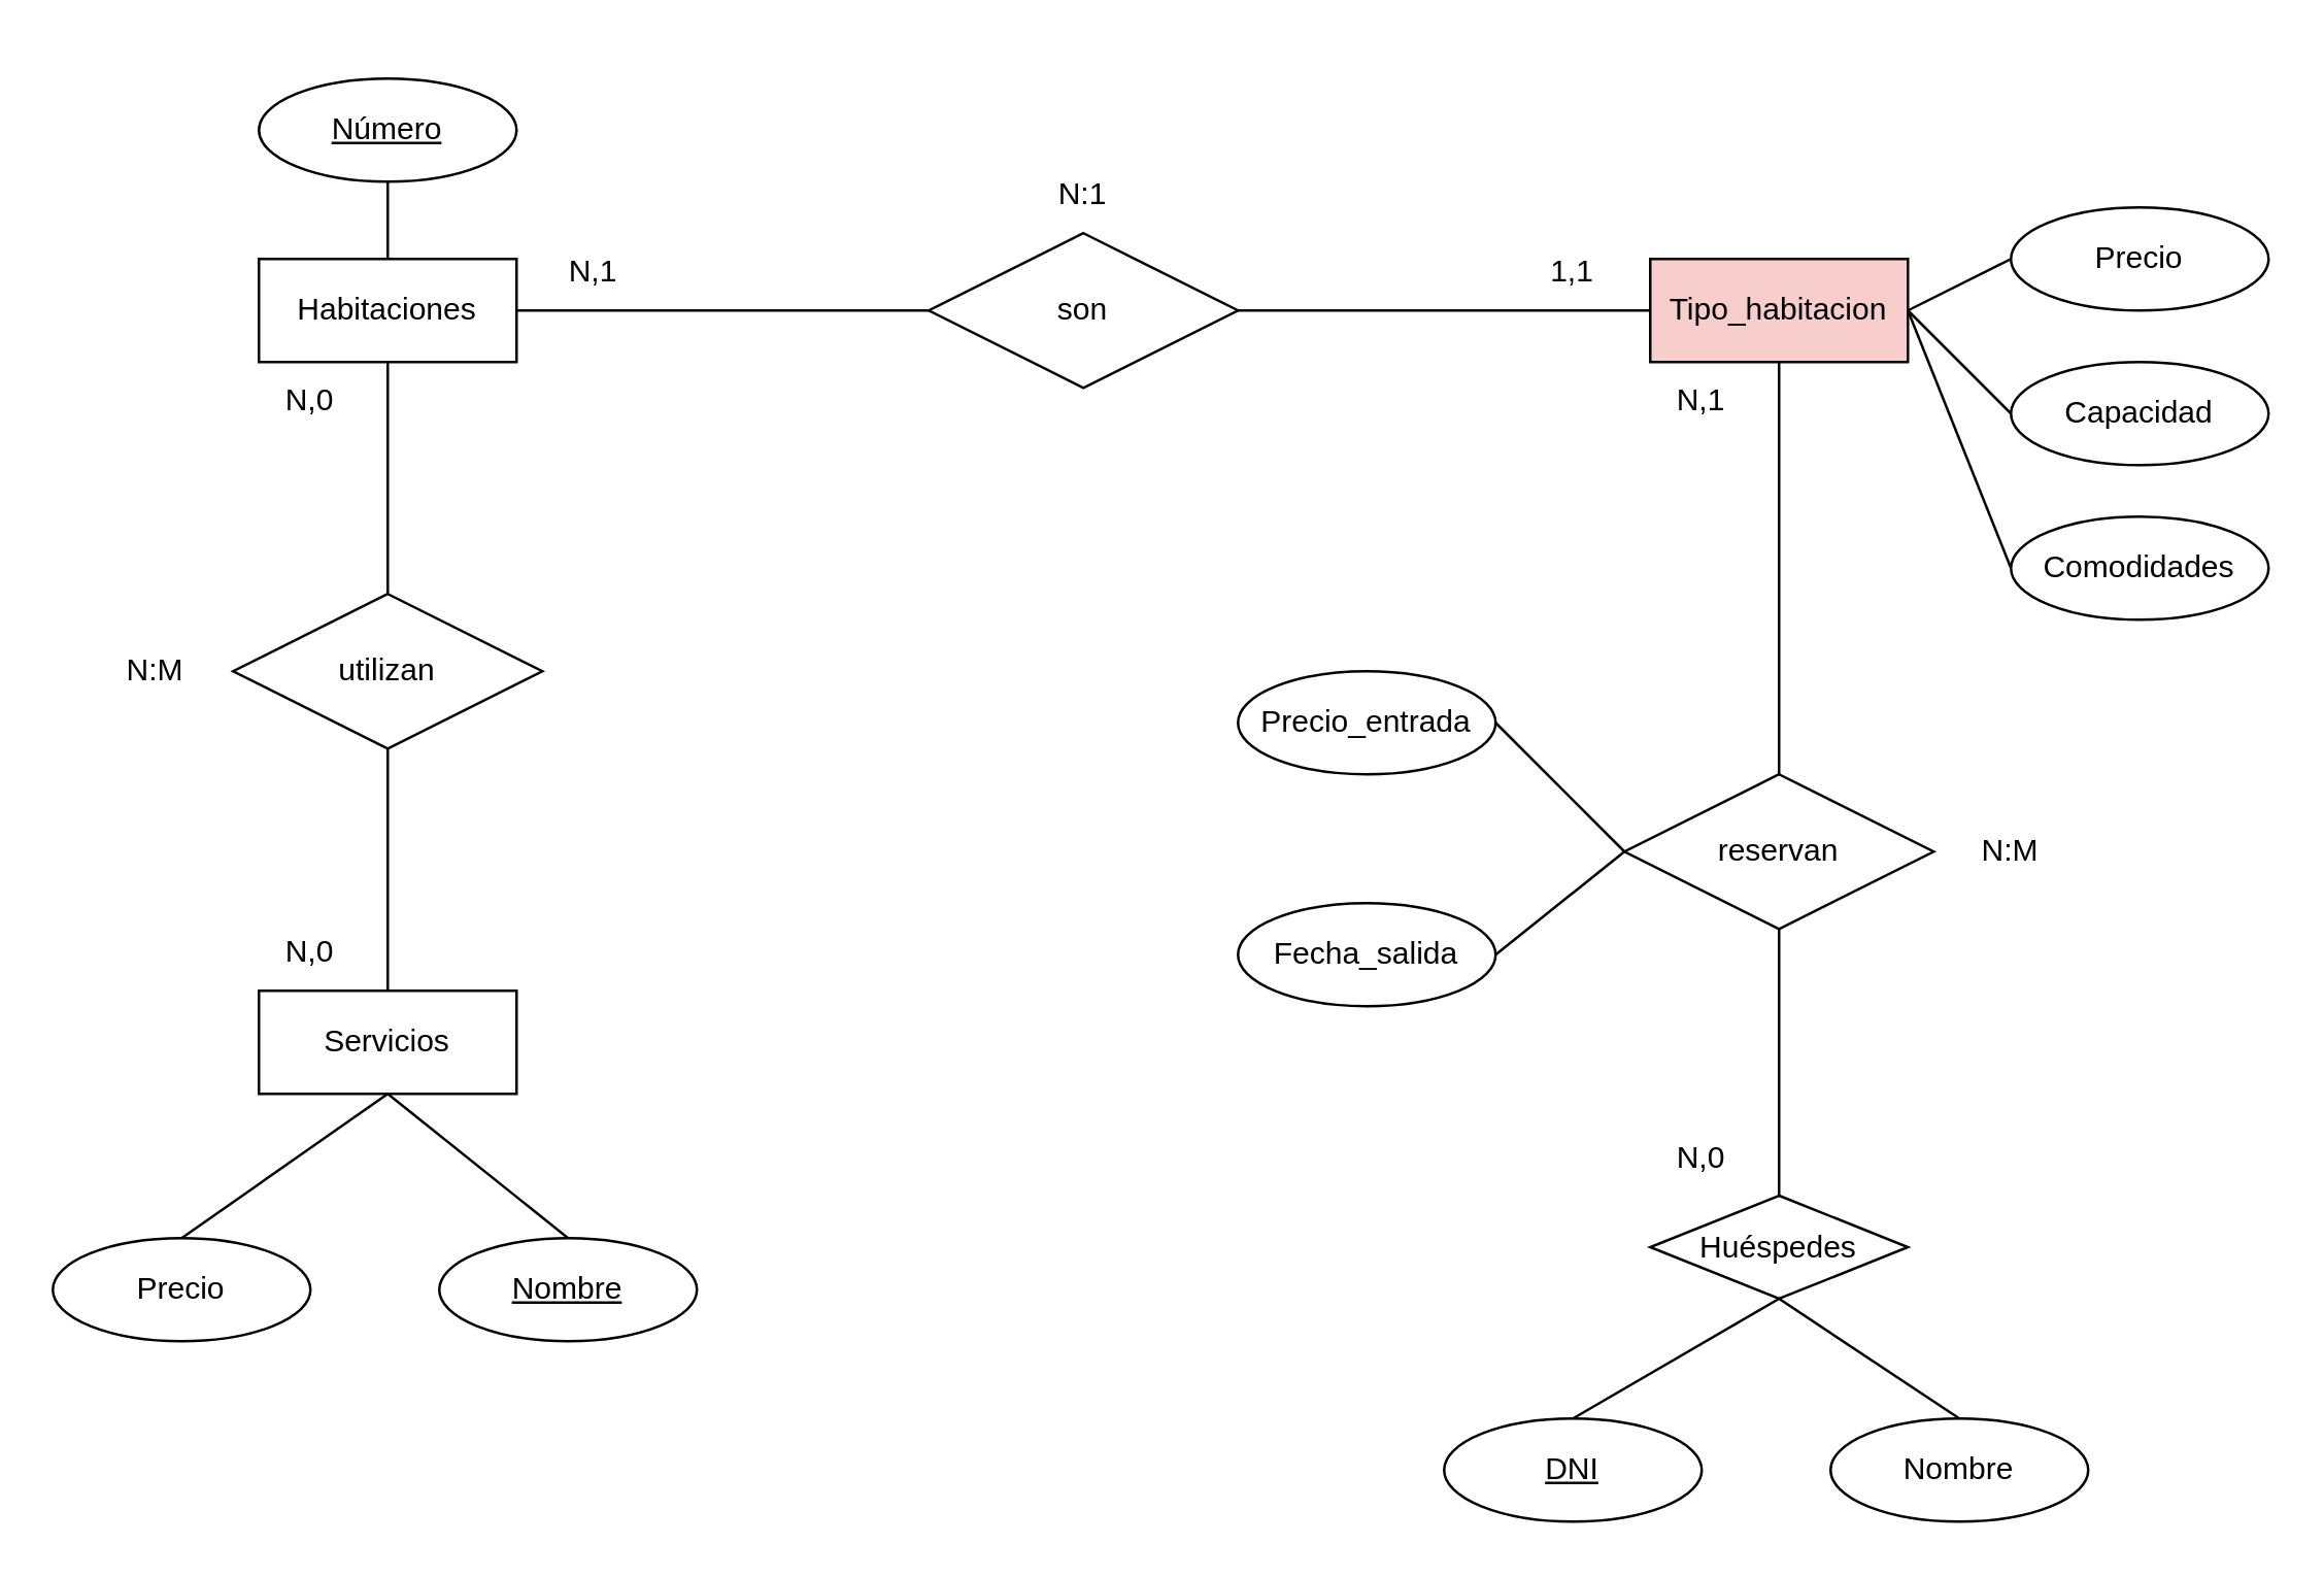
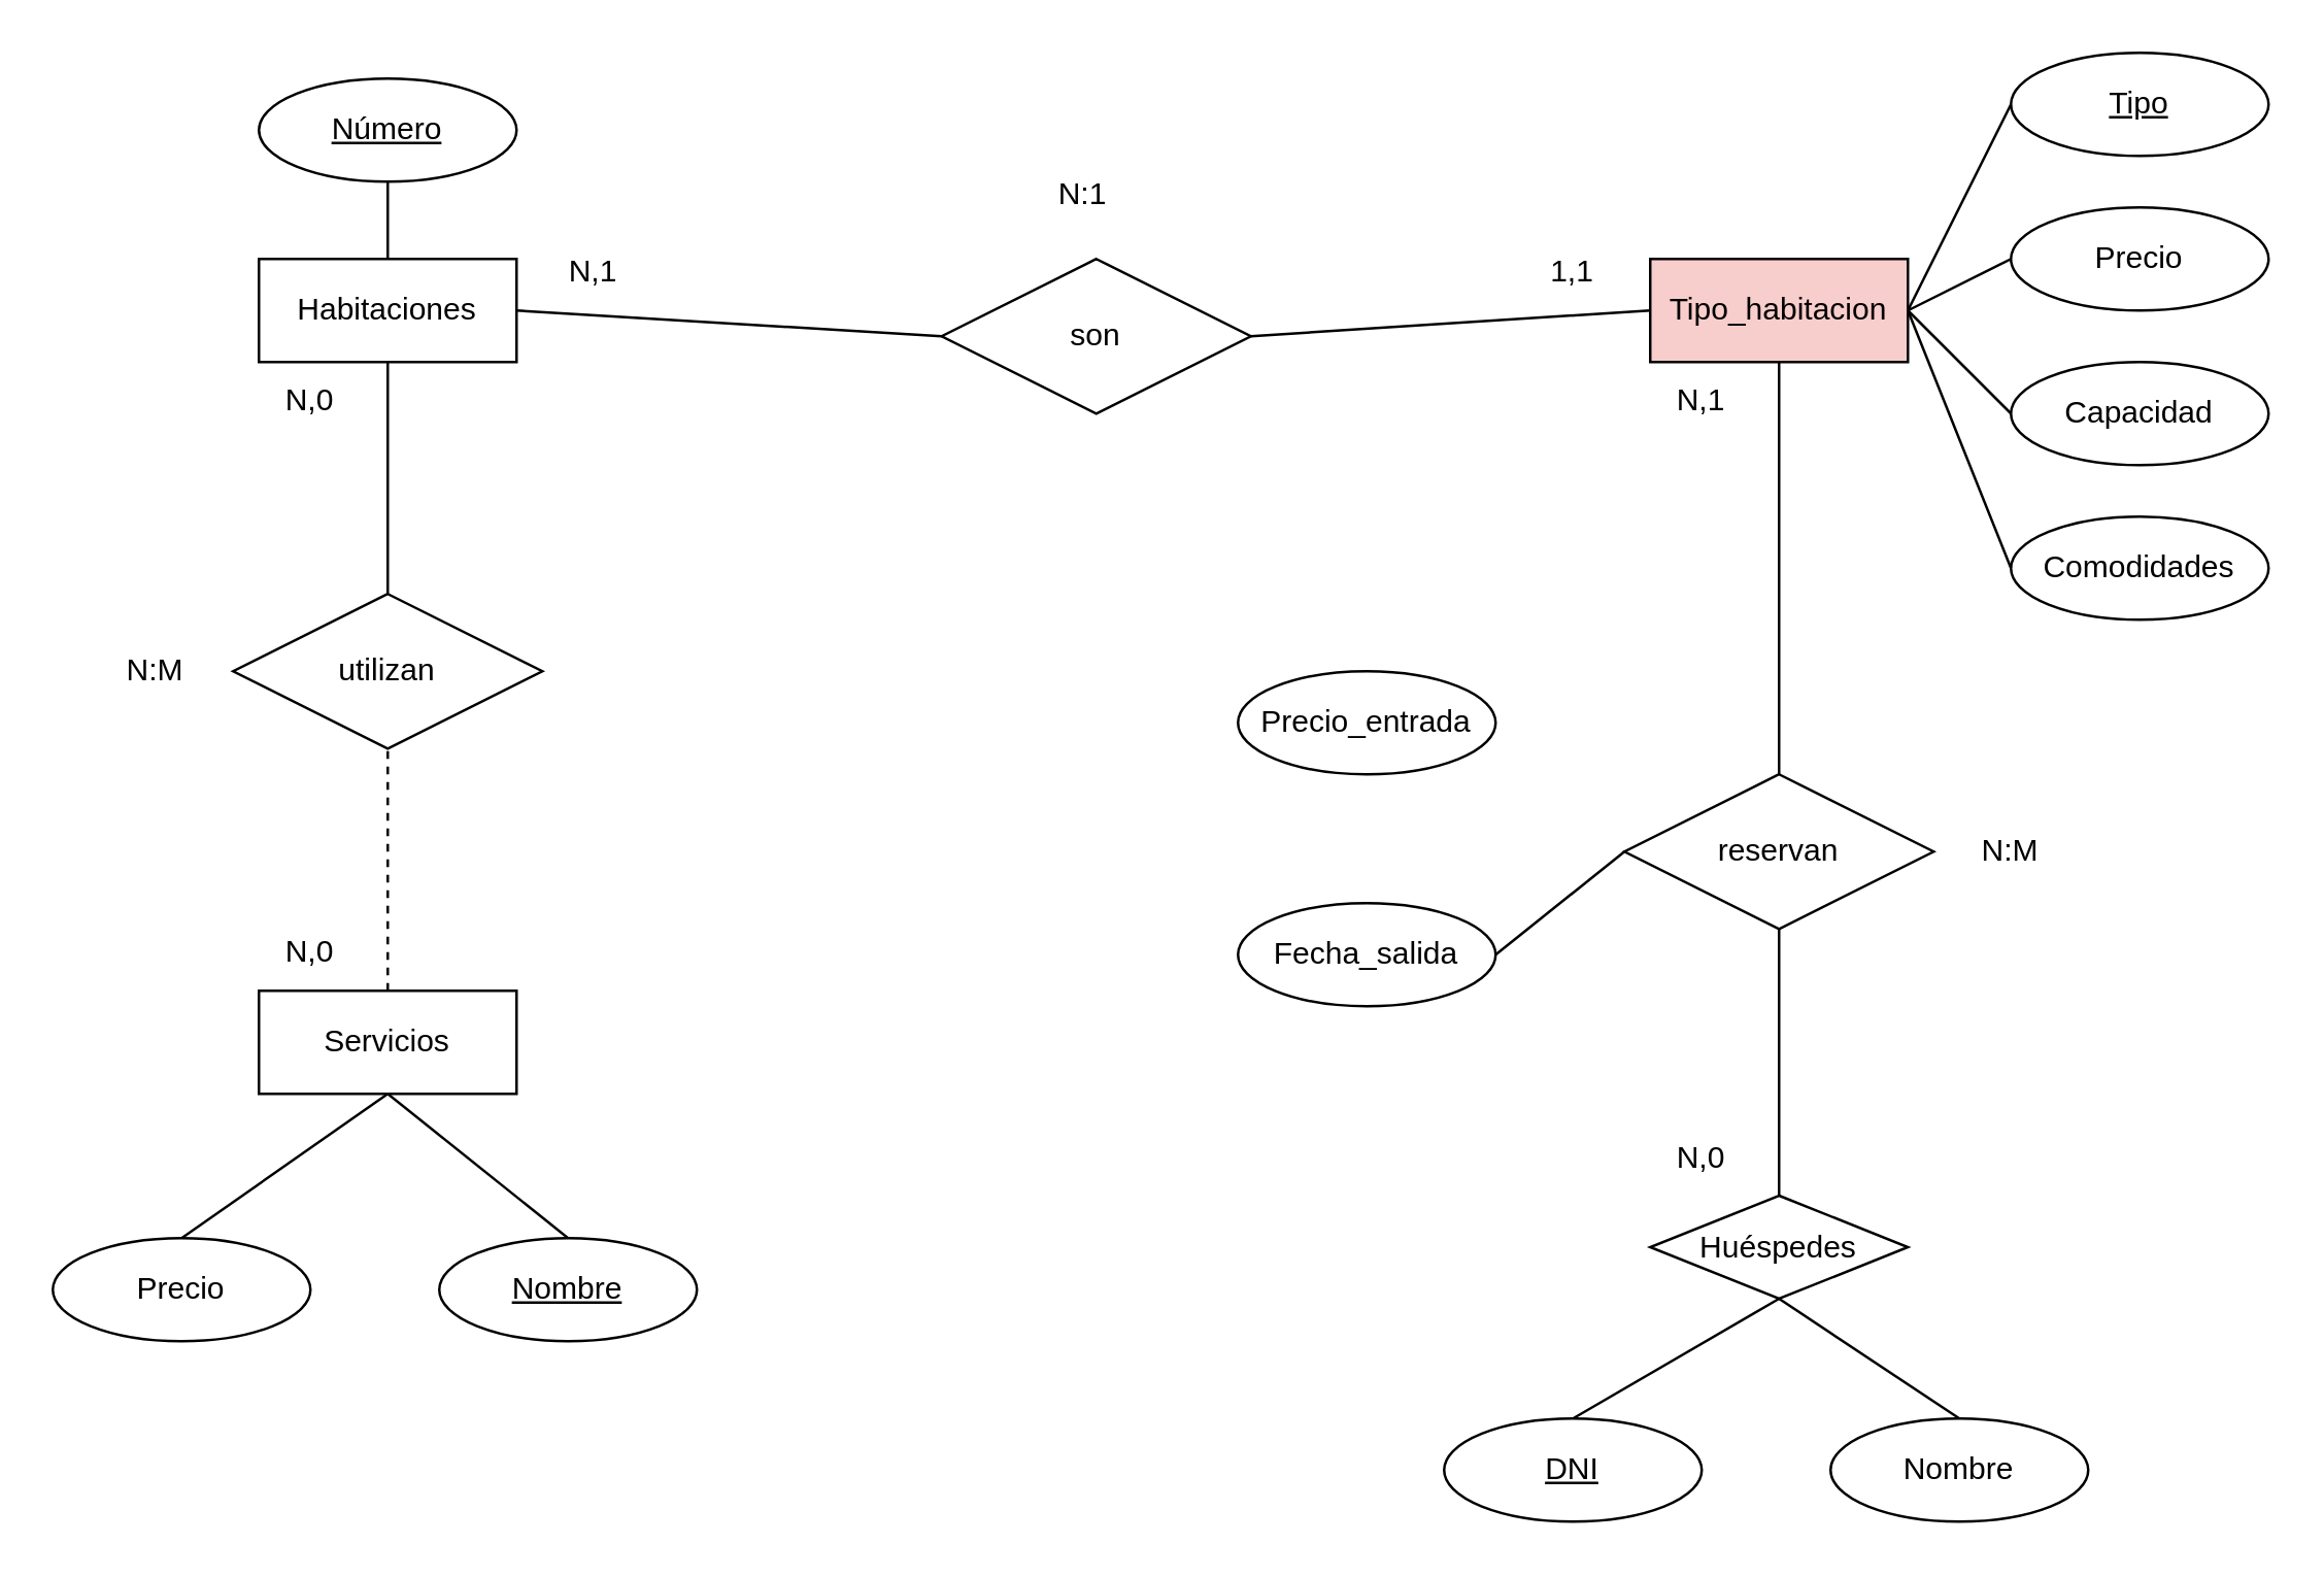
  <mxCell id="0" />
  <mxCell id="1" parent="0" />
  <mxCell id="2" value="Habitaciones" style="whiteSpace=wrap;html=1;align=center;" vertex="1" parent="1"><mxGeometry x="100" y="100" width="100" height="40" as="geometry" /></mxCell>
- <mxCell id="3" value="son" style="shape=rhombus;perimeter=rhombusPerimeter;whiteSpace=wrap;html=1;align=center;" vertex="1" parent="1"><mxGeometry x="360" y="90" width="120" height="60" as="geometry" /></mxCell>
+ <mxCell id="3" value="son" style="shape=rhombus;perimeter=rhombusPerimeter;whiteSpace=wrap;html=1;align=center;" vertex="1" parent="1"><mxGeometry x="365" y="100" width="120" height="60" as="geometry" /></mxCell>
  <mxCell id="4" value="Tipo_habitacion" style="whiteSpace=wrap;html=1;align=center;fillColor=#f8cecc;" vertex="1" parent="1"><mxGeometry x="640" y="100" width="100" height="40" as="geometry" /></mxCell>
  <mxCell id="5" value="" style="endArrow=none;html=1;rounded=0;exitX=1;exitY=0.5;exitDx=0;exitDy=0;entryX=0;entryY=0.5;entryDx=0;entryDy=0;" edge="1" parent="1" source="2" target="3"><mxGeometry relative="1" as="geometry"><mxPoint x="330" y="260" as="sourcePoint" /><mxPoint x="490" y="260" as="targetPoint" /></mxGeometry></mxCell>
  <mxCell id="6" value="" style="endArrow=none;html=1;rounded=0;exitX=1;exitY=0.5;exitDx=0;exitDy=0;entryX=0;entryY=0.5;entryDx=0;entryDy=0;" edge="1" parent="1" source="3" target="4"><mxGeometry relative="1" as="geometry"><mxPoint x="330" y="260" as="sourcePoint" /><mxPoint x="490" y="260" as="targetPoint" /></mxGeometry></mxCell>
+ <mxCell id="7" value="Tipo" style="ellipse;whiteSpace=wrap;html=1;align=center;fontStyle=4;" vertex="1" parent="1"><mxGeometry x="780" y="20" width="100" height="40" as="geometry" /></mxCell>
  <mxCell id="8" value="Precio" style="ellipse;whiteSpace=wrap;html=1;align=center;" vertex="1" parent="1"><mxGeometry x="780" y="80" width="100" height="40" as="geometry" /></mxCell>
  <mxCell id="9" value="Capacidad" style="ellipse;whiteSpace=wrap;html=1;align=center;" vertex="1" parent="1"><mxGeometry x="780" y="140" width="100" height="40" as="geometry" /></mxCell>
  <mxCell id="10" value="Comodidades" style="ellipse;whiteSpace=wrap;html=1;align=center;" vertex="1" parent="1"><mxGeometry x="780" y="200" width="100" height="40" as="geometry" /></mxCell>
+ <mxCell id="11" value="" style="endArrow=none;html=1;rounded=0;entryX=0;entryY=0.5;entryDx=0;entryDy=0;exitX=1;exitY=0.5;exitDx=0;exitDy=0;" edge="1" parent="1" source="4" target="7"><mxGeometry relative="1" as="geometry"><mxPoint x="650" y="260" as="sourcePoint" /><mxPoint x="810" y="260" as="targetPoint" /></mxGeometry></mxCell>
  <mxCell id="12" value="" style="endArrow=none;html=1;rounded=0;entryX=0;entryY=0.5;entryDx=0;entryDy=0;exitX=1;exitY=0.5;exitDx=0;exitDy=0;" edge="1" parent="1" source="4" target="8"><mxGeometry relative="1" as="geometry"><mxPoint x="650" y="260" as="sourcePoint" /><mxPoint x="810" y="260" as="targetPoint" /></mxGeometry></mxCell>
  <mxCell id="13" value="" style="endArrow=none;html=1;rounded=0;entryX=0;entryY=0.5;entryDx=0;entryDy=0;exitX=1;exitY=0.5;exitDx=0;exitDy=0;" edge="1" parent="1" source="4" target="9"><mxGeometry relative="1" as="geometry"><mxPoint x="650" y="260" as="sourcePoint" /><mxPoint x="810" y="260" as="targetPoint" /></mxGeometry></mxCell>
  <mxCell id="14" value="" style="endArrow=none;html=1;rounded=0;entryX=0;entryY=0.5;entryDx=0;entryDy=0;exitX=1;exitY=0.5;exitDx=0;exitDy=0;" edge="1" parent="1" source="4" target="10"><mxGeometry relative="1" as="geometry"><mxPoint x="650" y="260" as="sourcePoint" /><mxPoint x="810" y="260" as="targetPoint" /></mxGeometry></mxCell>
  <mxCell id="15" value="Número" style="ellipse;whiteSpace=wrap;html=1;align=center;fontStyle=4;" vertex="1" parent="1"><mxGeometry x="100" y="30" width="100" height="40" as="geometry" /></mxCell>
  <mxCell id="16" value="" style="endArrow=none;html=1;rounded=0;exitX=0.5;exitY=1;exitDx=0;exitDy=0;entryX=0.5;entryY=0;entryDx=0;entryDy=0;" edge="1" parent="1" source="15" target="2"><mxGeometry relative="1" as="geometry"><mxPoint x="410" y="260" as="sourcePoint" /><mxPoint x="570" y="260" as="targetPoint" /></mxGeometry></mxCell>
  <mxCell id="17" value="Huéspedes" style="rhombus;whiteSpace=wrap;html=1;align=center;" vertex="1" parent="1"><mxGeometry x="640" y="463.5" width="100" height="40" as="geometry" /></mxCell>
  <mxCell id="18" value="reservan" style="shape=rhombus;perimeter=rhombusPerimeter;whiteSpace=wrap;html=1;align=center;" vertex="1" parent="1"><mxGeometry x="630" y="300" width="120" height="60" as="geometry" /></mxCell>
  <mxCell id="19" value="" style="endArrow=none;html=1;rounded=0;exitX=0.5;exitY=0;exitDx=0;exitDy=0;entryX=0.5;entryY=1;entryDx=0;entryDy=0;" edge="1" parent="1" source="17" target="18"><mxGeometry relative="1" as="geometry"><mxPoint x="950" y="320" as="sourcePoint" /><mxPoint x="1110" y="320" as="targetPoint" /></mxGeometry></mxCell>
  <mxCell id="20" value="DNI" style="ellipse;whiteSpace=wrap;html=1;align=center;fontStyle=4;" vertex="1" parent="1"><mxGeometry x="560" y="550" width="100" height="40" as="geometry" /></mxCell>
  <mxCell id="21" value="Nombre" style="ellipse;whiteSpace=wrap;html=1;align=center;" vertex="1" parent="1"><mxGeometry x="710" y="550" width="100" height="40" as="geometry" /></mxCell>
  <mxCell id="22" value="" style="endArrow=none;html=1;rounded=0;exitX=0.5;exitY=0;exitDx=0;exitDy=0;entryX=0.5;entryY=1;entryDx=0;entryDy=0;" edge="1" parent="1" source="20" target="17"><mxGeometry relative="1" as="geometry"><mxPoint x="950" y="320" as="sourcePoint" /><mxPoint x="1110" y="320" as="targetPoint" /></mxGeometry></mxCell>
  <mxCell id="23" value="" style="endArrow=none;html=1;rounded=0;exitX=0.5;exitY=0;exitDx=0;exitDy=0;entryX=0.5;entryY=1;entryDx=0;entryDy=0;" edge="1" parent="1" source="21" target="17"><mxGeometry relative="1" as="geometry"><mxPoint x="950" y="320" as="sourcePoint" /><mxPoint x="1110" y="320" as="targetPoint" /></mxGeometry></mxCell>
  <mxCell id="24" value="Precio_entrada" style="ellipse;whiteSpace=wrap;html=1;align=center;" vertex="1" parent="1"><mxGeometry x="480" y="260" width="100" height="40" as="geometry" /></mxCell>
  <mxCell id="25" value="Fecha_salida" style="ellipse;whiteSpace=wrap;html=1;align=center;" vertex="1" parent="1"><mxGeometry x="480" y="350" width="100" height="40" as="geometry" /></mxCell>
- <mxCell id="26" value="" style="endArrow=none;html=1;rounded=0;exitX=1;exitY=0.5;exitDx=0;exitDy=0;entryX=0;entryY=0.5;entryDx=0;entryDy=0;" edge="1" parent="1" source="24" target="18"><mxGeometry relative="1" as="geometry"><mxPoint x="810" y="330" as="sourcePoint" /><mxPoint x="970" y="330" as="targetPoint" /></mxGeometry></mxCell>
  <mxCell id="27" value="" style="endArrow=none;html=1;rounded=0;exitX=1;exitY=0.5;exitDx=0;exitDy=0;entryX=0;entryY=0.5;entryDx=0;entryDy=0;" edge="1" parent="1" source="25" target="18"><mxGeometry relative="1" as="geometry"><mxPoint x="810" y="330" as="sourcePoint" /><mxPoint x="970" y="330" as="targetPoint" /></mxGeometry></mxCell>
  <mxCell id="28" value="" style="endArrow=none;html=1;rounded=0;entryX=0.5;entryY=1;entryDx=0;entryDy=0;exitX=0.5;exitY=0;exitDx=0;exitDy=0;" edge="1" parent="1" source="18" target="4"><mxGeometry relative="1" as="geometry"><mxPoint x="370" y="340" as="sourcePoint" /><mxPoint x="530" y="340" as="targetPoint" /></mxGeometry></mxCell>
  <mxCell id="29" value="utilizan" style="shape=rhombus;perimeter=rhombusPerimeter;whiteSpace=wrap;html=1;align=center;" vertex="1" parent="1"><mxGeometry x="90" y="230" width="120" height="60" as="geometry" /></mxCell>
  <mxCell id="30" value="Servicios" style="whiteSpace=wrap;html=1;align=center;" vertex="1" parent="1"><mxGeometry x="100" y="384" width="100" height="40" as="geometry" /></mxCell>
  <mxCell id="31" value="" style="endArrow=none;html=1;rounded=0;exitX=0.5;exitY=1;exitDx=0;exitDy=0;entryX=0.5;entryY=0;entryDx=0;entryDy=0;" edge="1" parent="1" source="2" target="29"><mxGeometry relative="1" as="geometry"><mxPoint x="370" y="280" as="sourcePoint" /><mxPoint x="530" y="280" as="targetPoint" /></mxGeometry></mxCell>
- <mxCell id="32" value="" style="endArrow=none;html=1;rounded=0;exitX=0.5;exitY=0;exitDx=0;exitDy=0;entryX=0.5;entryY=1;entryDx=0;entryDy=0;" edge="1" parent="1" source="30" target="29"><mxGeometry relative="1" as="geometry"><mxPoint x="370" y="280" as="sourcePoint" /><mxPoint x="530" y="280" as="targetPoint" /></mxGeometry></mxCell>
+ <mxCell id="32" value="" style="endArrow=none;html=1;rounded=0;exitX=0.5;exitY=0;exitDx=0;exitDy=0;entryX=0.5;entryY=1;entryDx=0;entryDy=0;dashed=1;" edge="1" parent="1" source="30" target="29"><mxGeometry relative="1" as="geometry"><mxPoint x="370" y="280" as="sourcePoint" /><mxPoint x="530" y="280" as="targetPoint" /></mxGeometry></mxCell>
  <mxCell id="33" value="Nombre" style="ellipse;whiteSpace=wrap;html=1;align=center;fontStyle=4;" vertex="1" parent="1"><mxGeometry x="170" y="480" width="100" height="40" as="geometry" /></mxCell>
  <mxCell id="34" value="Precio" style="ellipse;whiteSpace=wrap;html=1;align=center;" vertex="1" parent="1"><mxGeometry x="20" y="480" width="100" height="40" as="geometry" /></mxCell>
  <mxCell id="35" value="" style="endArrow=none;html=1;rounded=0;exitX=0.5;exitY=0;exitDx=0;exitDy=0;entryX=0.5;entryY=1;entryDx=0;entryDy=0;" edge="1" parent="1" source="33" target="30"><mxGeometry relative="1" as="geometry"><mxPoint x="370" y="280" as="sourcePoint" /><mxPoint x="530" y="280" as="targetPoint" /></mxGeometry></mxCell>
  <mxCell id="36" value="" style="endArrow=none;html=1;rounded=0;exitX=0.5;exitY=0;exitDx=0;exitDy=0;entryX=0.5;entryY=1;entryDx=0;entryDy=0;" edge="1" parent="1" source="34" target="30"><mxGeometry relative="1" as="geometry"><mxPoint x="370" y="280" as="sourcePoint" /><mxPoint x="530" y="280" as="targetPoint" /></mxGeometry></mxCell>
  <mxCell id="37" value="N,1" style="text;html=1;strokeColor=none;fillColor=none;align=center;verticalAlign=middle;whiteSpace=wrap;rounded=0;" vertex="1" parent="1"><mxGeometry x="200" y="90" width="60" height="30" as="geometry" /></mxCell>
  <mxCell id="38" value="1,1" style="text;html=1;strokeColor=none;fillColor=none;align=center;verticalAlign=middle;whiteSpace=wrap;rounded=0;" vertex="1" parent="1"><mxGeometry x="580" y="90" width="60" height="30" as="geometry" /></mxCell>
  <mxCell id="39" value="N:1" style="text;html=1;strokeColor=none;fillColor=none;align=center;verticalAlign=middle;whiteSpace=wrap;rounded=0;" vertex="1" parent="1"><mxGeometry x="390" y="60" width="60" height="30" as="geometry" /></mxCell>
  <mxCell id="40" value="N,0" style="text;html=1;strokeColor=none;fillColor=none;align=center;verticalAlign=middle;whiteSpace=wrap;rounded=0;" vertex="1" parent="1"><mxGeometry x="90" y="140" width="60" height="30" as="geometry" /></mxCell>
  <mxCell id="41" value="N,0" style="text;html=1;strokeColor=none;fillColor=none;align=center;verticalAlign=middle;whiteSpace=wrap;rounded=0;" vertex="1" parent="1"><mxGeometry x="90" y="354" width="60" height="30" as="geometry" /></mxCell>
  <mxCell id="42" value="N:M" style="text;html=1;strokeColor=none;fillColor=none;align=center;verticalAlign=middle;whiteSpace=wrap;rounded=0;" vertex="1" parent="1"><mxGeometry x="30" y="245" width="60" height="30" as="geometry" /></mxCell>
  <mxCell id="43" value="N,1" style="text;html=1;strokeColor=none;fillColor=none;align=center;verticalAlign=middle;whiteSpace=wrap;rounded=0;" vertex="1" parent="1"><mxGeometry x="630" y="140" width="60" height="30" as="geometry" /></mxCell>
  <mxCell id="44" value="N,0" style="text;html=1;strokeColor=none;fillColor=none;align=center;verticalAlign=middle;whiteSpace=wrap;rounded=0;" vertex="1" parent="1"><mxGeometry x="630" y="433.5" width="60" height="30" as="geometry" /></mxCell>
  <mxCell id="45" value="N:M" style="text;html=1;strokeColor=none;fillColor=none;align=center;verticalAlign=middle;whiteSpace=wrap;rounded=0;" vertex="1" parent="1"><mxGeometry x="750" y="315" width="60" height="30" as="geometry" /></mxCell>
